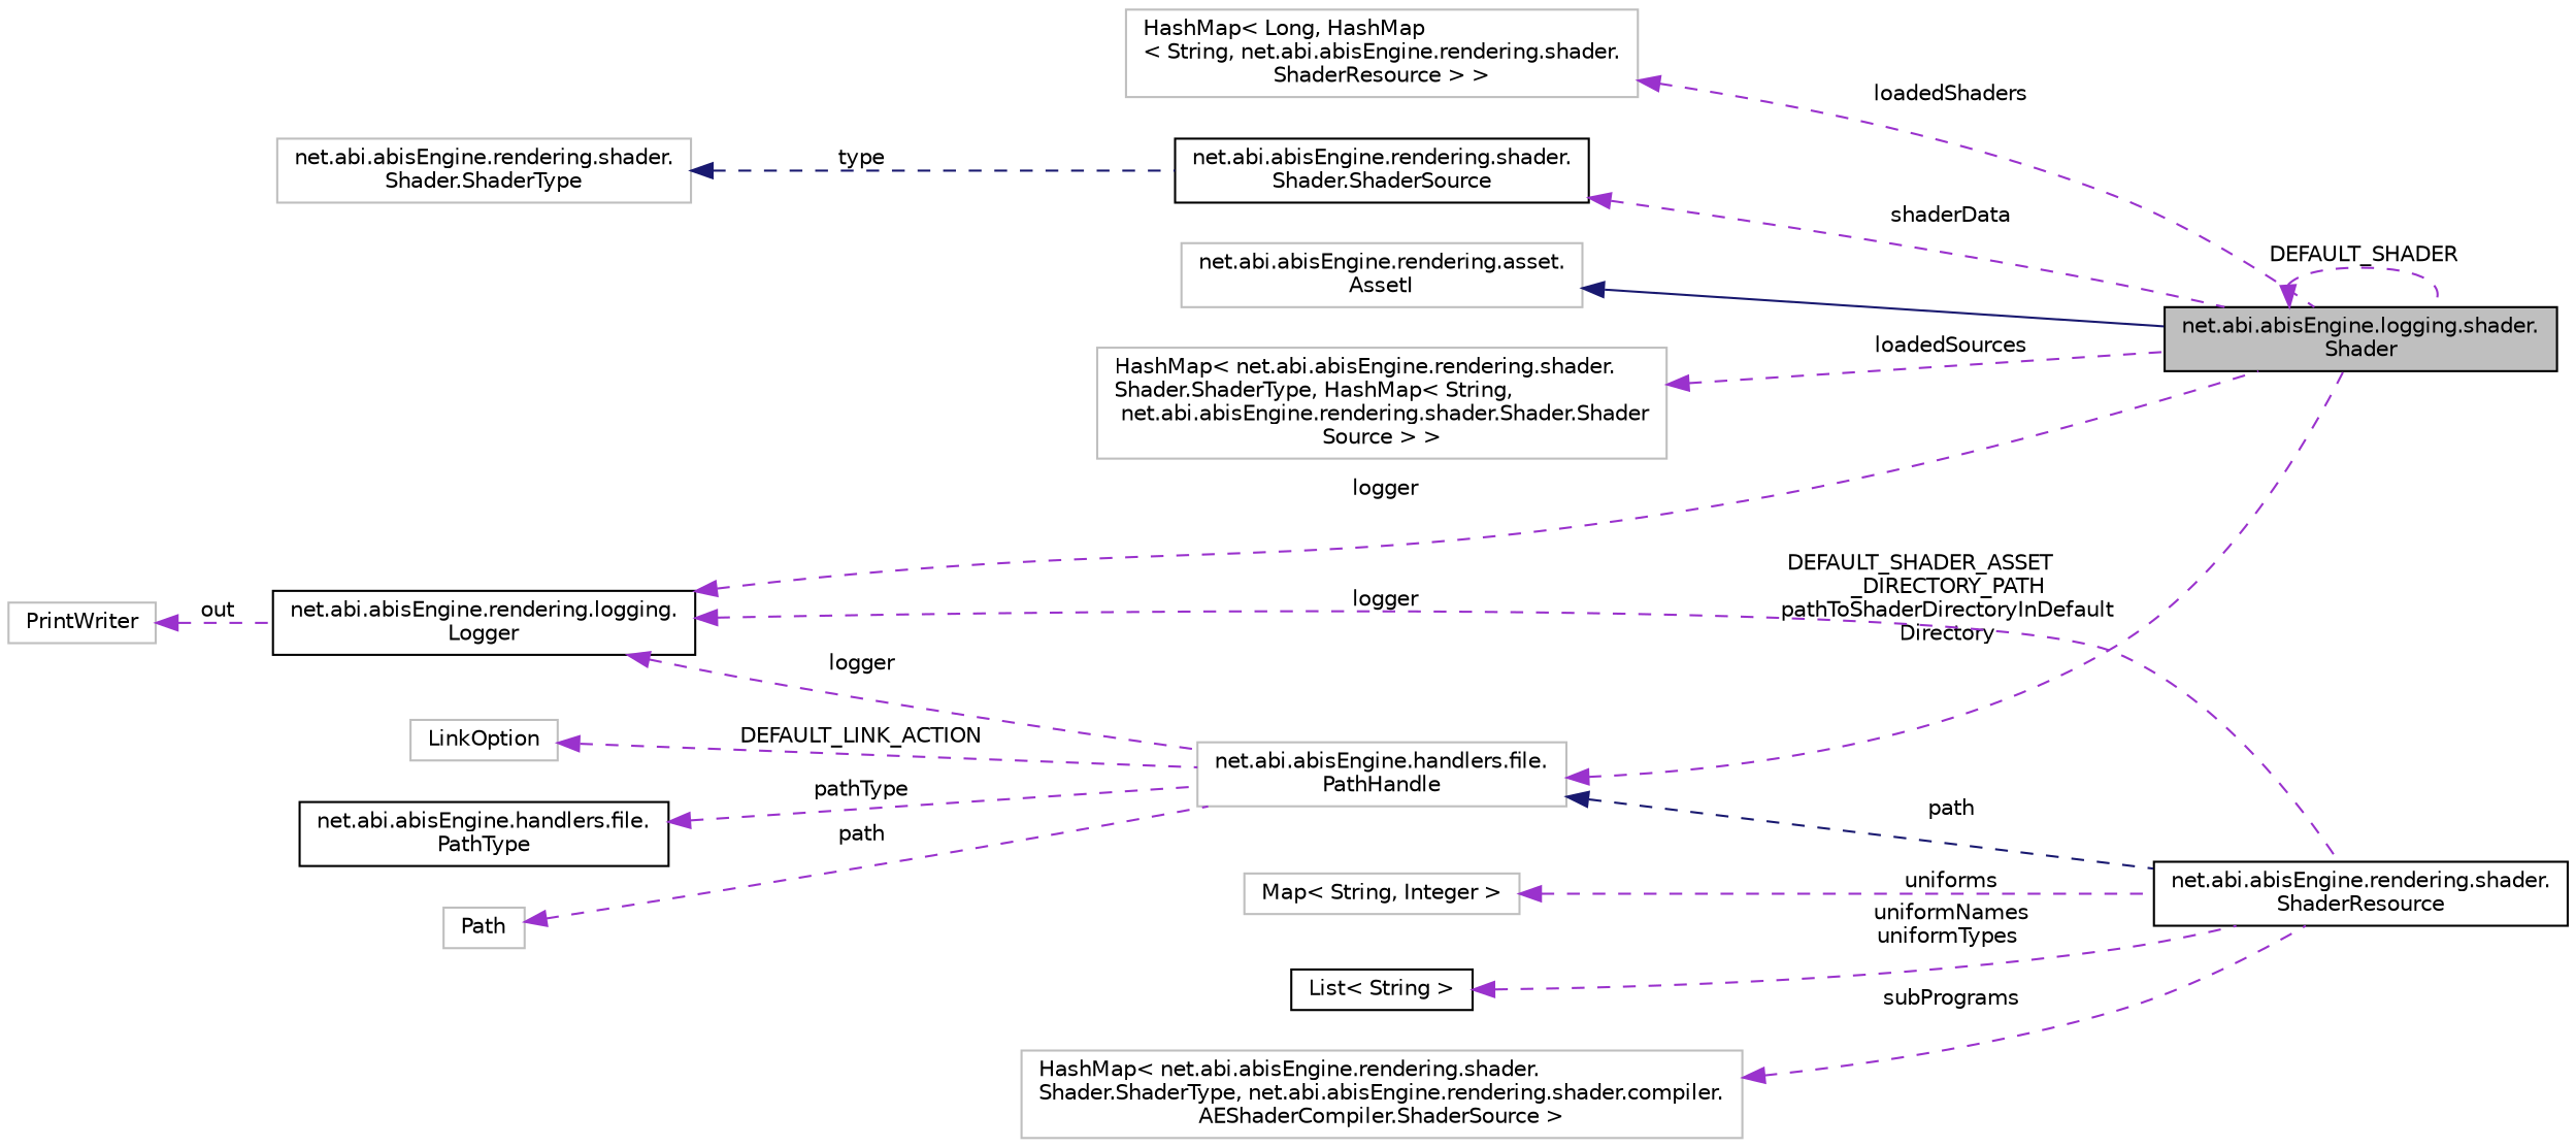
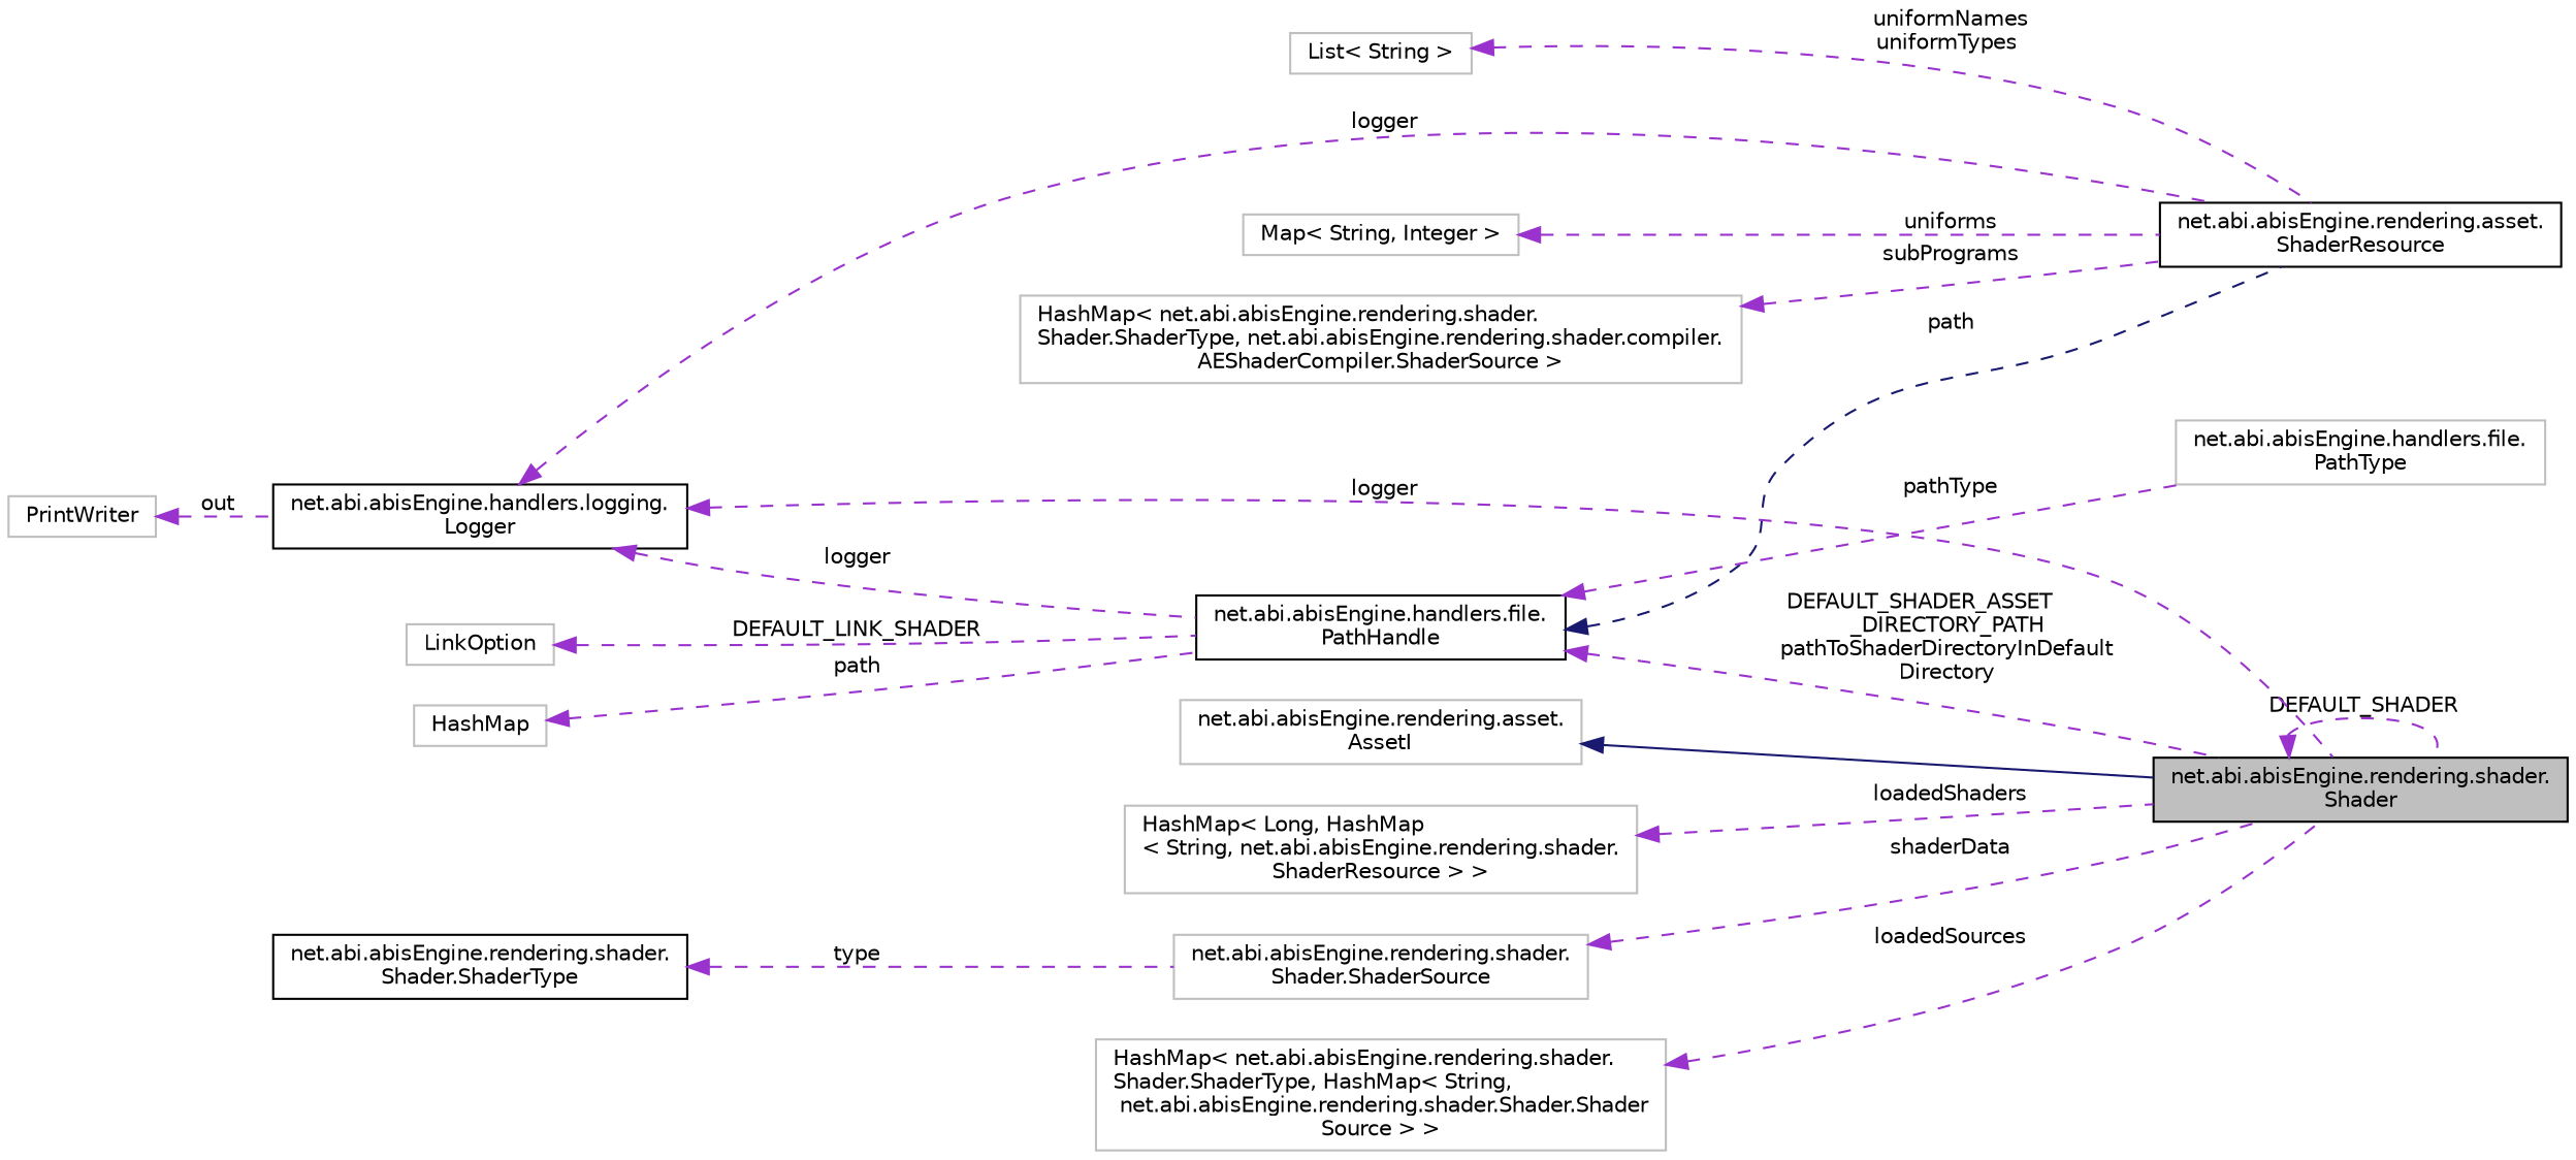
  digraph {
    rankdir=LR
    node [color=grey75 fillcolor=white fontname=Helvetica fontsize=10 shape=record style=filled]
    edge [color=darkorchid3 dir=back fontname=Helvetica fontsize=10 labelfontname=Helvetica labelfontsize=10 style=dashed]
-   n1 [color=black fillcolor=grey75 fontcolor=black height=0.2 label="net.abi.abisEngine.logging.shader.\lShader" width=0.4]
+   n1 [color=black fillcolor=grey75 fontcolor=black height=0.2 label="net.abi.abisEngine.rendering.shader.\lShader" width=0.4]
    n2 [height=0.2 label="net.abi.abisEngine.rendering.asset.\lAssetI" width=0.4]
-   n3 [color=black height=0.2 label="net.abi.abisEngine.rendering.shader.\lShaderResource" width=0.4]
-   n4 [color=black height=0.2 label="List\< String \>" width=0.4]
-   n5 [height=0.2 label="net.abi.abisEngine.handlers.file.\lPathHandle" width=0.4]
+   n3 [color=black height=0.2 label="net.abi.abisEngine.rendering.asset.\lShaderResource" width=0.4]
+   n4 [height=0.2 label="List\< String \>" width=0.4]
+   n5 [color=black height=0.2 label="net.abi.abisEngine.handlers.file.\lPathHandle" width=0.4]
    n6 [height=0.2 label=LinkOption width=0.4]
-   n7 [color=black height=0.2 label="net.abi.abisEngine.handlers.file.\lPathType" width=0.4]
-   n8 [height=0.2 label=Path width=0.4]
-   n9 [color=black height=0.2 label="net.abi.abisEngine.rendering.logging.\lLogger" width=0.4]
+   n7 [height=0.2 label="net.abi.abisEngine.handlers.file.\lPathType" width=0.4]
+   n8 [height=0.2 label=HashMap width=0.4]
+   n9 [color=black height=0.2 label="net.abi.abisEngine.handlers.logging.\lLogger" width=0.4]
    n10 [height=0.2 label=PrintWriter width=0.4]
    n11 [height=0.2 label="Map\< String, Integer \>" width=0.4]
    n12 [height=0.2 label="HashMap\< net.abi.abisEngine.rendering.shader.\lShader.ShaderType, net.abi.abisEngine.rendering.shader.compiler.\lAEShaderCompiler.ShaderSource \>" width=0.4]
    n13 [height=0.2 label="HashMap\< net.abi.abisEngine.rendering.shader.\lShader.ShaderType, HashMap\< String,\l net.abi.abisEngine.rendering.shader.Shader.Shader\lSource \> \>" width=0.4]
-   n14 [color=black height=0.2 label="net.abi.abisEngine.rendering.shader.\lShader.ShaderSource" width=0.4]
-   n15 [height=0.2 label="net.abi.abisEngine.rendering.shader.\lShader.ShaderType" width=0.4]
+   n14 [height=0.2 label="net.abi.abisEngine.rendering.shader.\lShader.ShaderSource" width=0.4]
+   n15 [color=black height=0.2 label="net.abi.abisEngine.rendering.shader.\lShader.ShaderType" width=0.4]
    n16 [height=0.2 label="HashMap\< Long, HashMap\l\< String, net.abi.abisEngine.rendering.shader.\lShaderResource \> \>" width=0.4]
    n1 -> n1 [label=" DEFAULT_SHADER"]
    n2 -> n1 [color=midnightblue style=solid]
    n4 -> n3 [label=" uniformNames\nuniformTypes"]
    n5 -> n1 [label=" DEFAULT_SHADER_ASSET\l_DIRECTORY_PATH\npathToShaderDirectoryInDefault\lDirectory"]
    n5 -> n3 [color=midnightblue label=" path"]
-   n6 -> n5 [label=" DEFAULT_LINK_ACTION"]
-   n7 -> n5 [label=" pathType"]
+   n6 -> n5 [label=" DEFAULT_LINK_SHADER"]
+   n5 -> n7 [label=" pathType"]
    n8 -> n5 [label=" path"]
    n9 -> n1 [label=" logger"]
    n9 -> n3 [label=" logger"]
    n9 -> n5 [label=" logger"]
    n10 -> n9 [label=" out"]
    n11 -> n3 [label=" uniforms"]
    n12 -> n3 [label=" subPrograms"]
    n13 -> n1 [label=" loadedSources"]
    n14 -> n1 [label=" shaderData"]
-   n15 -> n14 [color=midnightblue label=" type"]
+   n15 -> n14 [label=" type"]
    n16 -> n1 [label=" loadedShaders"]
  }
